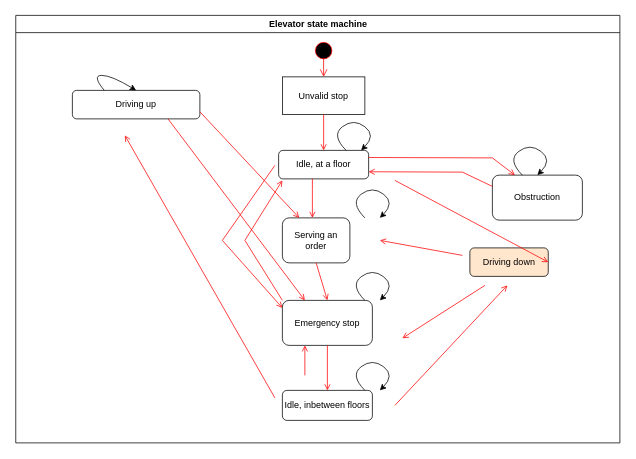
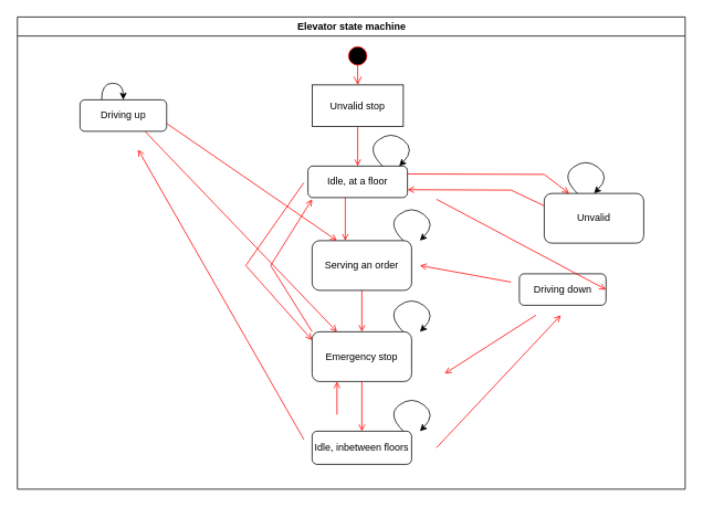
  <mxCell id="0" />
  <mxCell id="1" parent="0" />
  <mxCell id="2" value="Elevator state machine" style="swimlane;whiteSpace=wrap" parent="1" vertex="1"><mxGeometry x="20.5" y="20" width="805.5" height="570" as="geometry" /></mxCell>
  <mxCell id="3" value="" style="ellipse;shape=startState;fillColor=#000000;strokeColor=#ff0000;" parent="2" vertex="1"><mxGeometry x="395.5" y="32" width="30" height="30" as="geometry" /></mxCell>
  <mxCell id="4" value="" style="edgeStyle=elbowEdgeStyle;elbow=horizontal;verticalAlign=bottom;endArrow=open;endSize=8;strokeColor=#FF0000;endFill=1;rounded=0;exitX=0.498;exitY=0.837;exitDx=0;exitDy=0;exitPerimeter=0;" parent="2" source="3" target="5" edge="1"><mxGeometry x="100" y="40" as="geometry"><mxPoint x="115" y="110" as="targetPoint" /></mxGeometry></mxCell>
  <mxCell id="5" value="Unvalid stop" style="" parent="2" vertex="1"><mxGeometry x="355.5" y="82" width="110" height="50" as="geometry" /></mxCell>
  <mxCell id="6" value="" style="endArrow=open;strokeColor=#FF0000;endFill=1;rounded=0;entryX=0.5;entryY=0;entryDx=0;entryDy=0;" parent="2" source="5" target="8" edge="1"><mxGeometry relative="1" as="geometry"><mxPoint x="410.5" y="220" as="targetPoint" /></mxGeometry></mxCell>
- <mxCell id="7" value="Driving down" style="rounded=1;whiteSpace=wrap;html=1;fillColor=#ffe6cc;" vertex="1" parent="2"><mxGeometry x="605.5" y="310" width="104.5" height="38" as="geometry" /></mxCell>
+ <mxCell id="7" value="Driving down" style="rounded=1;whiteSpace=wrap;html=1;" vertex="1" parent="2"><mxGeometry x="605.5" y="310" width="104.5" height="38" as="geometry" /></mxCell>
  <mxCell id="8" value="Idle, at a floor" style="rounded=1;whiteSpace=wrap;html=1;" vertex="1" parent="2"><mxGeometry x="350.5" y="180" width="120" height="38" as="geometry" /></mxCell>
- <mxCell id="9" value="Driving up" style="rounded=1;whiteSpace=wrap;html=1;" vertex="1" parent="2"><mxGeometry x="75.5" y="100" width="170" height="38" as="geometry" /></mxCell>
+ <mxCell id="9" value="Driving up" style="rounded=1;whiteSpace=wrap;html=1;" vertex="1" parent="2"><mxGeometry x="75.5" y="100" width="104.5" height="38" as="geometry" /></mxCell>
  <mxCell id="10" value="" style="endArrow=open;strokeColor=#FF0000;endFill=1;rounded=0;entryX=1;entryY=0.5;entryDx=0;entryDy=0;" edge="1" parent="2" target="7"><mxGeometry relative="1" as="geometry"><mxPoint x="505.5" y="220" as="sourcePoint" /><mxPoint x="605.5" y="102" as="targetPoint" /></mxGeometry></mxCell>
  <mxCell id="11" value="" style="curved=1;endArrow=classic;html=1;exitX=0.25;exitY=0;exitDx=0;exitDy=0;entryX=0.5;entryY=0;entryDx=0;entryDy=0;" edge="1" parent="2" source="9" target="9"><mxGeometry width="50" height="50" relative="1" as="geometry"><mxPoint x="115.5" y="92" as="sourcePoint" /><mxPoint x="135.5" y="92" as="targetPoint" /><Array as="points"><mxPoint x="101.5" y="80" /><mxPoint x="127.5" y="80" /></Array></mxGeometry></mxCell>
  <mxCell id="12" value="" style="curved=1;endArrow=classic;html=1;" edge="1" parent="2"><mxGeometry width="50" height="50" relative="1" as="geometry"><mxPoint x="440.5" y="180" as="sourcePoint" /><mxPoint x="460.5" y="180" as="targetPoint" /><Array as="points"><mxPoint x="420.5" y="160" /><mxPoint x="450.5" y="137" /><mxPoint x="480.5" y="160" /></Array></mxGeometry></mxCell>
- <mxCell id="13" value="Serving an order" style="rounded=1;whiteSpace=wrap;html=1;" vertex="1" parent="2"><mxGeometry x="355.5" y="270" width="90" height="60" as="geometry" /></mxCell>
+ <mxCell id="13" value="Serving an order" style="rounded=1;whiteSpace=wrap;html=1;" vertex="1" parent="2"><mxGeometry x="355.5" y="270" width="120" height="60" as="geometry" /></mxCell>
  <mxCell id="14" value="" style="curved=1;endArrow=classic;html=1;" edge="1" parent="2"><mxGeometry width="50" height="50" relative="1" as="geometry"><mxPoint x="465.5" y="270" as="sourcePoint" /><mxPoint x="485.5" y="270" as="targetPoint" /><Array as="points"><mxPoint x="445.5" y="250" /><mxPoint x="475.5" y="227" /><mxPoint x="505.5" y="250" /></Array></mxGeometry></mxCell>
  <mxCell id="15" value="Emergency stop" style="rounded=1;whiteSpace=wrap;html=1;" vertex="1" parent="2"><mxGeometry x="355.5" y="380" width="120" height="60" as="geometry" /></mxCell>
  <mxCell id="16" value="" style="curved=1;endArrow=classic;html=1;" edge="1" parent="2"><mxGeometry width="50" height="50" relative="1" as="geometry"><mxPoint x="465.5" y="380" as="sourcePoint" /><mxPoint x="485.5" y="380" as="targetPoint" /><Array as="points"><mxPoint x="445.5" y="360" /><mxPoint x="475.5" y="337" /><mxPoint x="505.5" y="360" /></Array></mxGeometry></mxCell>
  <mxCell id="17" value="Idle, inbetween floors" style="rounded=1;whiteSpace=wrap;html=1;" vertex="1" parent="2"><mxGeometry x="355.5" y="500" width="120" height="40" as="geometry" /></mxCell>
  <mxCell id="18" style="edgeStyle=orthogonalEdgeStyle;rounded=0;orthogonalLoop=1;jettySize=auto;html=1;exitX=0.5;exitY=1;exitDx=0;exitDy=0;" edge="1" parent="2" source="17" target="17"><mxGeometry relative="1" as="geometry" /></mxCell>
  <mxCell id="19" value="" style="endArrow=open;strokeColor=#FF0000;endFill=1;rounded=0;entryX=0.5;entryY=0;entryDx=0;entryDy=0;exitX=0.5;exitY=1;exitDx=0;exitDy=0;" edge="1" parent="2" source="15" target="17"><mxGeometry relative="1" as="geometry"><mxPoint x="321" y="491" as="sourcePoint" /><mxPoint x="155.5" y="410" as="targetPoint" /></mxGeometry></mxCell>
  <mxCell id="20" value="" style="endArrow=open;strokeColor=#FF0000;endFill=1;rounded=0;exitX=0.5;exitY=1;exitDx=0;exitDy=0;" edge="1" parent="2" source="13"><mxGeometry relative="1" as="geometry"><mxPoint x="451" y="380" as="sourcePoint" /><mxPoint x="415.5" y="380" as="targetPoint" /></mxGeometry></mxCell>
  <mxCell id="21" value="" style="endArrow=open;strokeColor=#FF0000;endFill=1;rounded=0;exitX=0.375;exitY=0.995;exitDx=0;exitDy=0;exitPerimeter=0;" edge="1" parent="2" source="8"><mxGeometry relative="1" as="geometry"><mxPoint x="395.5" y="222" as="sourcePoint" /><mxPoint x="395.5" y="270" as="targetPoint" /><Array as="points"><mxPoint x="395.5" y="232" /><mxPoint x="395.5" y="242" /></Array></mxGeometry></mxCell>
- <mxCell id="22" value="Obstruction" style="rounded=1;whiteSpace=wrap;html=1;" vertex="1" parent="2"><mxGeometry x="635.5" y="213" width="120" height="60" as="geometry" /></mxCell>
+ <mxCell id="22" value="Unvalid" style="rounded=1;whiteSpace=wrap;html=1;" vertex="1" parent="2"><mxGeometry x="635.5" y="213" width="120" height="60" as="geometry" /></mxCell>
  <mxCell id="23" value="" style="curved=1;endArrow=classic;html=1;" edge="1" parent="2"><mxGeometry width="50" height="50" relative="1" as="geometry"><mxPoint x="675.5" y="213" as="sourcePoint" /><mxPoint x="695.5" y="213" as="targetPoint" /><Array as="points"><mxPoint x="655.5" y="193" /><mxPoint x="685.5" y="170" /><mxPoint x="715.5" y="193" /></Array></mxGeometry></mxCell>
  <mxCell id="24" value="" style="curved=1;endArrow=classic;html=1;" edge="1" parent="2"><mxGeometry width="50" height="50" relative="1" as="geometry"><mxPoint x="465.5" y="500" as="sourcePoint" /><mxPoint x="485.5" y="500" as="targetPoint" /><Array as="points"><mxPoint x="445.5" y="480" /><mxPoint x="475.5" y="457" /><mxPoint x="505.5" y="480" /></Array></mxGeometry></mxCell>
  <mxCell id="25" value="" style="endArrow=open;strokeColor=#FF0000;endFill=1;rounded=0;entryX=0.25;entryY=0;entryDx=0;entryDy=0;exitX=1;exitY=0.25;exitDx=0;exitDy=0;" edge="1" parent="2" source="8" target="22"><mxGeometry relative="1" as="geometry"><mxPoint x="635.5" y="130" as="sourcePoint" /><mxPoint x="470" y="49" as="targetPoint" /><Array as="points"><mxPoint x="635.5" y="190" /></Array></mxGeometry></mxCell>
  <mxCell id="26" value="" style="endArrow=open;strokeColor=#FF0000;endFill=1;rounded=0;exitX=0;exitY=0.25;exitDx=0;exitDy=0;entryX=1;entryY=0.75;entryDx=0;entryDy=0;" edge="1" parent="2" source="22" target="8"><mxGeometry relative="1" as="geometry"><mxPoint x="605.5" y="320" as="sourcePoint" /><mxPoint x="485.5" y="220" as="targetPoint" /><Array as="points"><mxPoint x="595.5" y="209" /></Array></mxGeometry></mxCell>
  <mxCell id="27" value="" style="endArrow=open;strokeColor=#FF0000;endFill=1;rounded=0;entryX=0.25;entryY=0;entryDx=0;entryDy=0;exitX=1;exitY=0.75;exitDx=0;exitDy=0;" edge="1" parent="2" source="9" target="13"><mxGeometry relative="1" as="geometry"><mxPoint x="225.5" y="200" as="sourcePoint" /><mxPoint x="190" y="289" as="targetPoint" /></mxGeometry></mxCell>
  <mxCell id="28" value="" style="endArrow=open;strokeColor=#FF0000;endFill=1;rounded=0;entryX=0.25;entryY=0;entryDx=0;entryDy=0;exitX=0.75;exitY=1;exitDx=0;exitDy=0;" edge="1" parent="2" source="9" target="15"><mxGeometry relative="1" as="geometry"><mxPoint x="215.5" y="190" as="sourcePoint" /><mxPoint x="305.5" y="340" as="targetPoint" /></mxGeometry></mxCell>
  <mxCell id="29" value="" style="endArrow=open;strokeColor=#FF0000;endFill=1;rounded=0;" edge="1" parent="2"><mxGeometry relative="1" as="geometry"><mxPoint x="595.5" y="320" as="sourcePoint" /><mxPoint x="485.5" y="300" as="targetPoint" /></mxGeometry></mxCell>
  <mxCell id="30" value="" style="endArrow=open;strokeColor=#FF0000;endFill=1;rounded=0;entryX=1;entryY=0.5;entryDx=0;entryDy=0;" edge="1" parent="2"><mxGeometry relative="1" as="geometry"><mxPoint x="625.5" y="360" as="sourcePoint" /><mxPoint x="515.5" y="430.5" as="targetPoint" /></mxGeometry></mxCell>
  <mxCell id="31" value="" style="endArrow=open;strokeColor=#FF0000;endFill=1;rounded=0;" edge="1" parent="2"><mxGeometry relative="1" as="geometry"><mxPoint x="505.5" y="520" as="sourcePoint" /><mxPoint x="655.5" y="360" as="targetPoint" /></mxGeometry></mxCell>
  <mxCell id="32" value="" style="endArrow=open;strokeColor=#FF0000;endFill=1;rounded=0;entryX=0;entryY=0.167;entryDx=0;entryDy=0;entryPerimeter=0;" edge="1" parent="2" target="15"><mxGeometry relative="1" as="geometry"><mxPoint x="345.5" y="200" as="sourcePoint" /><mxPoint x="335.5" y="390" as="targetPoint" /><Array as="points"><mxPoint x="275.5" y="300" /></Array></mxGeometry></mxCell>
  <mxCell id="33" value="" style="endArrow=open;strokeColor=#FF0000;endFill=1;rounded=0;" edge="1" parent="1"><mxGeometry relative="1" as="geometry"><mxPoint x="366" y="530" as="sourcePoint" /><mxPoint x="166" y="180" as="targetPoint" /></mxGeometry></mxCell>
  <mxCell id="34" value="" style="endArrow=open;strokeColor=#FF0000;endFill=1;rounded=0;entryX=0.25;entryY=1;entryDx=0;entryDy=0;" edge="1" parent="1" target="15"><mxGeometry relative="1" as="geometry"><mxPoint x="406" y="500" as="sourcePoint" /><mxPoint x="270.5" y="369" as="targetPoint" /></mxGeometry></mxCell>
  <mxCell id="35" value="" style="endArrow=open;strokeColor=#FF0000;endFill=1;rounded=0;exitX=0;exitY=0;exitDx=0;exitDy=0;" edge="1" parent="1" source="15"><mxGeometry relative="1" as="geometry"><mxPoint x="451" y="308.5" as="sourcePoint" /><mxPoint x="376" y="240" as="targetPoint" /><Array as="points"><mxPoint x="326" y="320" /></Array></mxGeometry></mxCell>
